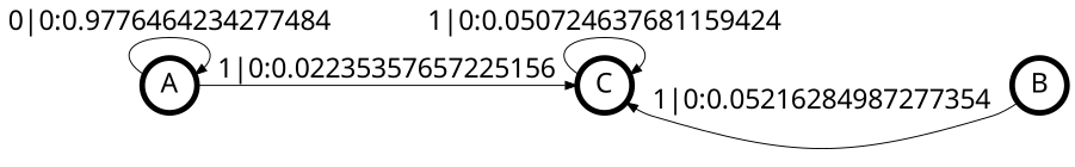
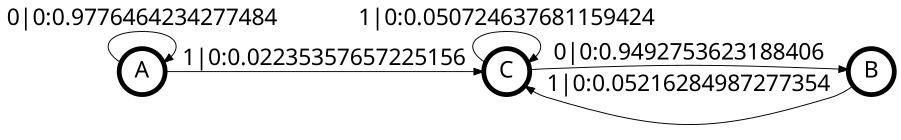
  digraph {
    fontname="Noto Sans"
    rankdir=LR
    node [fontname="Noto Sans" fontsize=24 penwidth=5 shape=circle]
    edge [fontname="Noto Sans" fontsize=24]
    A
    C
    B
    A -> A [label="0|0:0.9776464234277484\l"]
    A -> C [label="1|0:0.02235357657225156\l"]
    C -> C [label="1|0:0.050724637681159424\l"]
+   C -> B [label="0|0:0.9492753623188406\l"]
    B -> C [label="1|0:0.05216284987277354\l"]
  }
